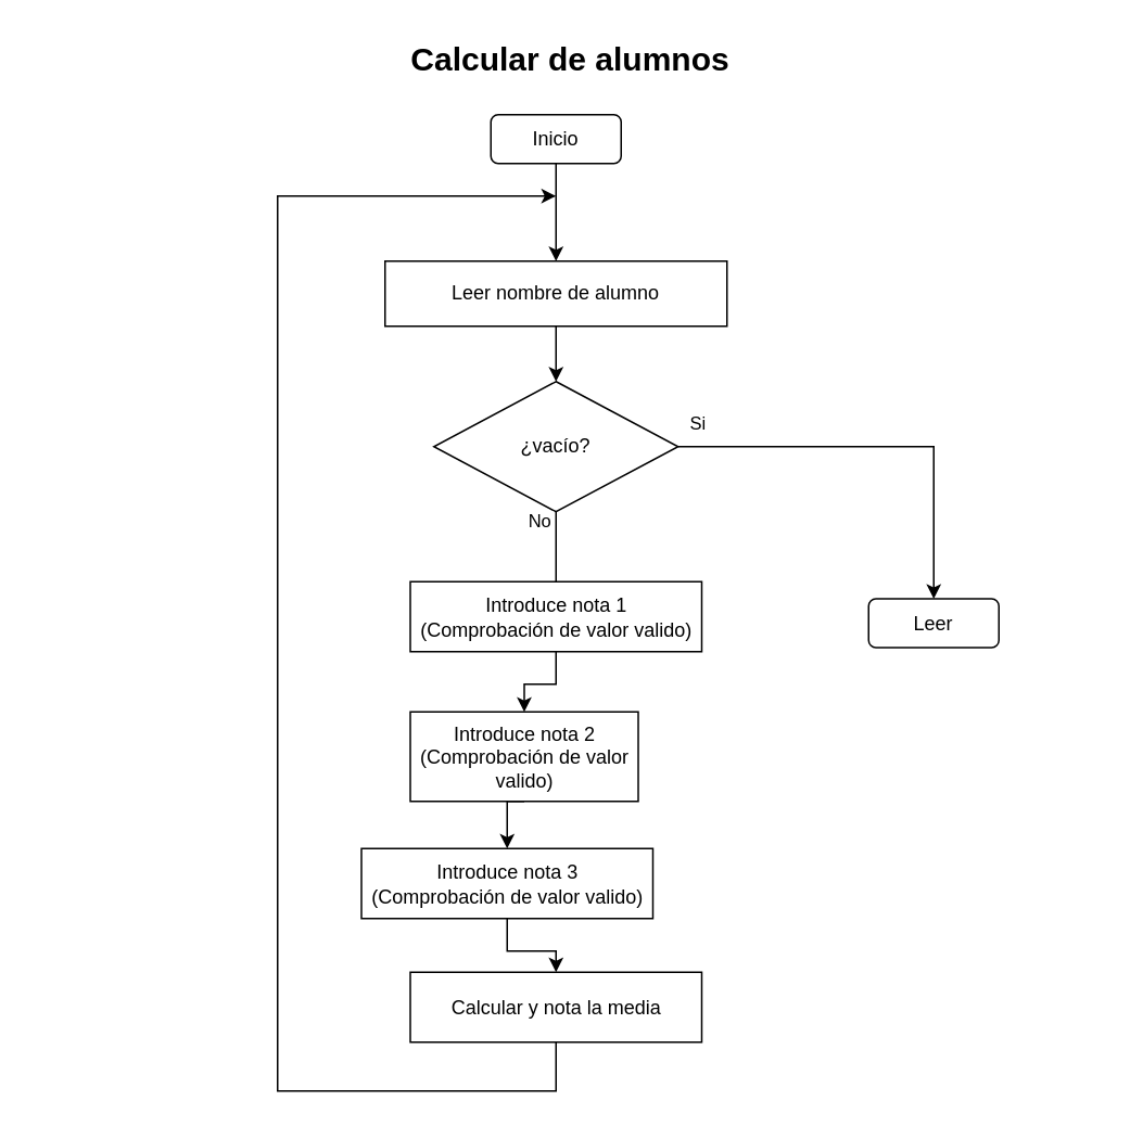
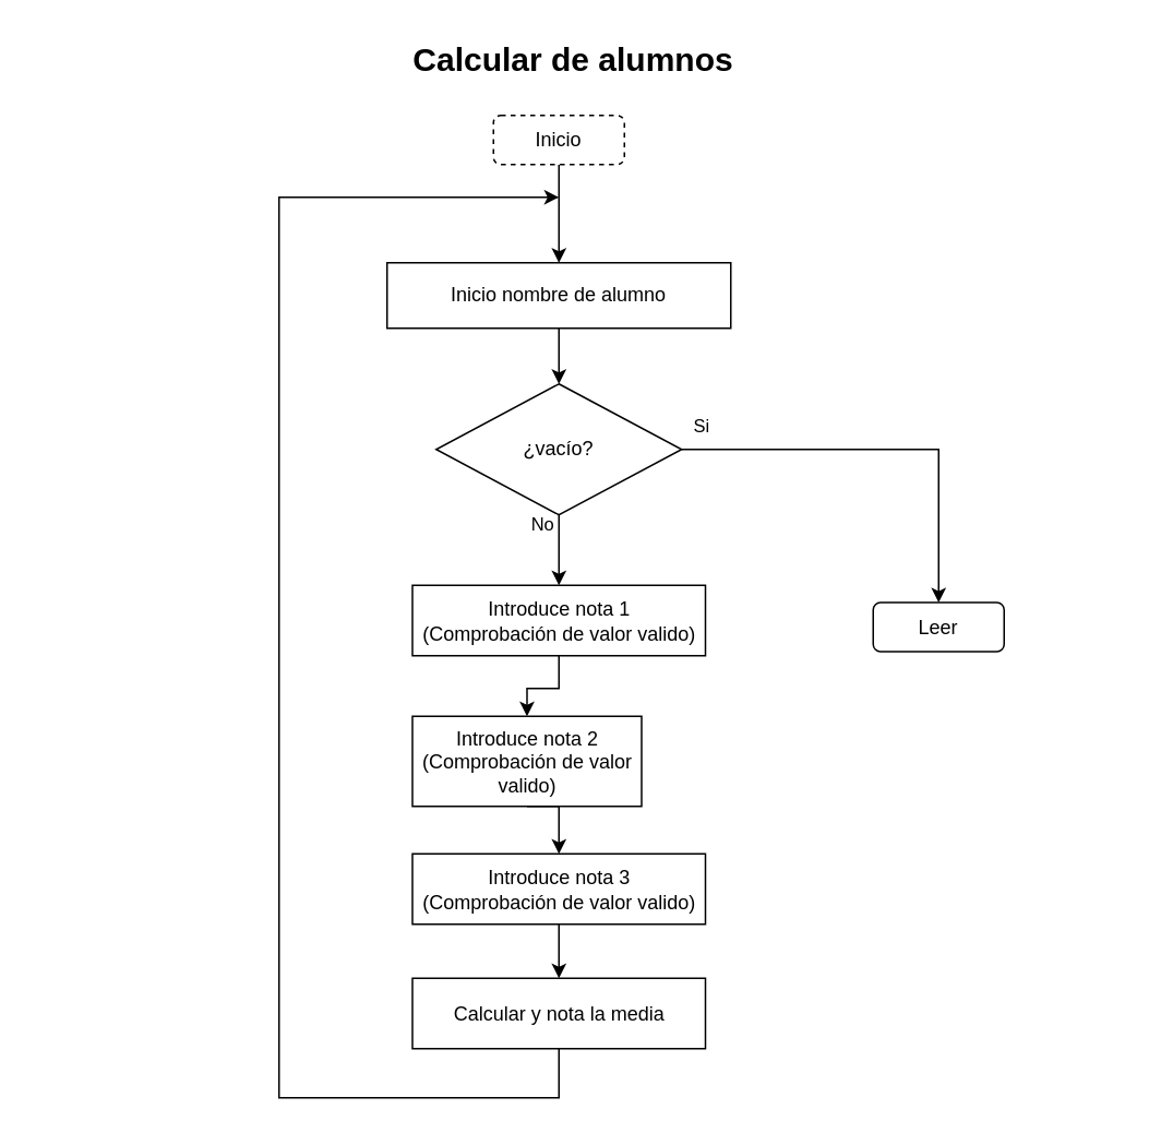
  <mxCell id="0" />
  <mxCell id="1" parent="0" />
  <mxCell id="2" style="edgeStyle=orthogonalEdgeStyle;rounded=0;orthogonalLoop=1;jettySize=auto;html=1;exitX=0.5;exitY=1;exitDx=0;exitDy=0;entryX=0.5;entryY=0;entryDx=0;entryDy=0;" edge="1" parent="1" source="3" target="6"><mxGeometry relative="1" as="geometry" /></mxCell>
- <mxCell id="3" value="Inicio" style="rounded=1;whiteSpace=wrap;html=1;" vertex="1" parent="1"><mxGeometry x="301" y="70" width="80" height="30" as="geometry" /></mxCell>
+ <mxCell id="3" value="Inicio" style="rounded=1;whiteSpace=wrap;html=1;dashed=1;" vertex="1" parent="1"><mxGeometry x="301" y="70" width="80" height="30" as="geometry" /></mxCell>
  <mxCell id="4" value="&lt;font style=&quot;font-size: 20px;&quot;&gt;&lt;b&gt;Calcular de alumnos&lt;/b&gt;&lt;/font&gt;" style="text;html=1;align=center;verticalAlign=middle;whiteSpace=wrap;rounded=0;" vertex="1" parent="1"><mxGeometry x="20" y="20" width="660" height="30" as="geometry" /></mxCell>
  <mxCell id="5" style="edgeStyle=orthogonalEdgeStyle;rounded=0;orthogonalLoop=1;jettySize=auto;html=1;exitX=0.5;exitY=1;exitDx=0;exitDy=0;entryX=0.5;entryY=0;entryDx=0;entryDy=0;" edge="1" parent="1" source="6" target="11"><mxGeometry relative="1" as="geometry" /></mxCell>
- <mxCell id="6" value="Leer nombre de alumno" style="rounded=0;whiteSpace=wrap;html=1;" vertex="1" parent="1"><mxGeometry x="236" y="160" width="210" height="40" as="geometry" /></mxCell>
+ <mxCell id="6" value="Inicio nombre de alumno" style="rounded=0;whiteSpace=wrap;html=1;" vertex="1" parent="1"><mxGeometry x="236" y="160" width="210" height="40" as="geometry" /></mxCell>
  <mxCell id="7" style="edgeStyle=orthogonalEdgeStyle;rounded=0;orthogonalLoop=1;jettySize=auto;html=1;exitX=1;exitY=0.5;exitDx=0;exitDy=0;entryX=0.5;entryY=0;entryDx=0;entryDy=0;" edge="1" parent="1" source="11" target="12"><mxGeometry relative="1" as="geometry" /></mxCell>
  <mxCell id="8" value="Si" style="edgeLabel;html=1;align=center;verticalAlign=middle;resizable=0;points=[];" connectable="0" vertex="1" parent="7"><mxGeometry x="-0.805" y="-1" relative="1" as="geometry"><mxPoint x="-13" y="-16" as="offset" /></mxGeometry></mxCell>
- <mxCell id="9" style="edgeStyle=orthogonalEdgeStyle;rounded=0;orthogonalLoop=1;jettySize=auto;html=1;exitX=0.5;exitY=1;exitDx=0;exitDy=0;entryX=0.5;entryY=0;entryDx=0;entryDy=0;endArrow=none;" edge="1" parent="1" source="11" target="14"><mxGeometry relative="1" as="geometry" /></mxCell>
+ <mxCell id="9" style="edgeStyle=orthogonalEdgeStyle;rounded=0;orthogonalLoop=1;jettySize=auto;html=1;exitX=0.5;exitY=1;exitDx=0;exitDy=0;entryX=0.5;entryY=0;entryDx=0;entryDy=0;" edge="1" parent="1" source="11" target="14"><mxGeometry relative="1" as="geometry" /></mxCell>
  <mxCell id="10" value="No" style="edgeLabel;html=1;align=center;verticalAlign=middle;resizable=0;points=[];" connectable="0" vertex="1" parent="9"><mxGeometry x="-0.209" y="-2" relative="1" as="geometry"><mxPoint x="-9" y="-12" as="offset" /></mxGeometry></mxCell>
  <mxCell id="11" value="¿vacío?" style="rhombus;whiteSpace=wrap;html=1;" vertex="1" parent="1"><mxGeometry x="266" y="234" width="150" height="80" as="geometry" /></mxCell>
  <mxCell id="12" value="Leer" style="rounded=1;whiteSpace=wrap;html=1;" vertex="1" parent="1"><mxGeometry x="533" y="367.5" width="80" height="30" as="geometry" /></mxCell>
  <mxCell id="13" style="edgeStyle=orthogonalEdgeStyle;rounded=0;orthogonalLoop=1;jettySize=auto;html=1;exitX=0.5;exitY=1;exitDx=0;exitDy=0;entryX=0.5;entryY=0;entryDx=0;entryDy=0;" edge="1" parent="1" source="14" target="18"><mxGeometry relative="1" as="geometry" /></mxCell>
  <mxCell id="14" value="Introduce nota 1&lt;div&gt;(Comprobación de valor valido)&lt;/div&gt;" style="rounded=0;whiteSpace=wrap;html=1;" vertex="1" parent="1"><mxGeometry x="251.5" y="357" width="179" height="43" as="geometry" /></mxCell>
  <mxCell id="15" style="edgeStyle=orthogonalEdgeStyle;rounded=0;orthogonalLoop=1;jettySize=auto;html=1;exitX=0.5;exitY=1;exitDx=0;exitDy=0;entryX=0.5;entryY=0;entryDx=0;entryDy=0;" edge="1" parent="1" source="16" target="20"><mxGeometry relative="1" as="geometry" /></mxCell>
- <mxCell id="16" value="Introduce nota 3&lt;div&gt;(Comprobación de valor valido)&lt;/div&gt;" style="rounded=0;whiteSpace=wrap;html=1;" vertex="1" parent="1"><mxGeometry x="221.5" y="521" width="179" height="43" as="geometry" /></mxCell>
+ <mxCell id="16" value="Introduce nota 3&lt;div&gt;(Comprobación de valor valido)&lt;/div&gt;" style="rounded=0;whiteSpace=wrap;html=1;" vertex="1" parent="1"><mxGeometry x="251.5" y="521" width="179" height="43" as="geometry" /></mxCell>
  <mxCell id="17" style="edgeStyle=orthogonalEdgeStyle;rounded=0;orthogonalLoop=1;jettySize=auto;html=1;exitX=0.5;exitY=1;exitDx=0;exitDy=0;entryX=0.5;entryY=0;entryDx=0;entryDy=0;" edge="1" parent="1" source="18" target="16"><mxGeometry relative="1" as="geometry" /></mxCell>
  <mxCell id="18" value="Introduce nota 2&lt;div&gt;(Comprobación de valor valido)&lt;/div&gt;" style="rounded=0;whiteSpace=wrap;html=1;" vertex="1" parent="1"><mxGeometry x="251.5" y="437" width="140" height="55" as="geometry" /></mxCell>
  <mxCell id="19" style="edgeStyle=orthogonalEdgeStyle;rounded=0;orthogonalLoop=1;jettySize=auto;html=1;exitX=0.5;exitY=1;exitDx=0;exitDy=0;" edge="1" parent="1" source="20"><mxGeometry relative="1" as="geometry"><mxPoint x="341" y="120" as="targetPoint" /><Array as="points"><mxPoint x="341" y="670" /><mxPoint x="170" y="670" /><mxPoint x="170" y="120" /></Array></mxGeometry></mxCell>
  <mxCell id="20" value="Calcular y nota la media" style="rounded=0;whiteSpace=wrap;html=1;" vertex="1" parent="1"><mxGeometry x="251.5" y="597" width="179" height="43" as="geometry" /></mxCell>
  <mxCell id="21" style="edgeStyle=orthogonalEdgeStyle;rounded=0;orthogonalLoop=1;jettySize=auto;html=1;exitX=0.5;exitY=1;exitDx=0;exitDy=0;" edge="1" parent="1" source="12" target="12"><mxGeometry relative="1" as="geometry" /></mxCell>
